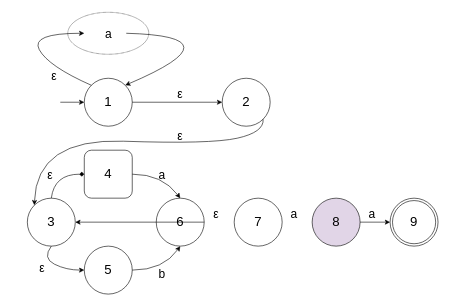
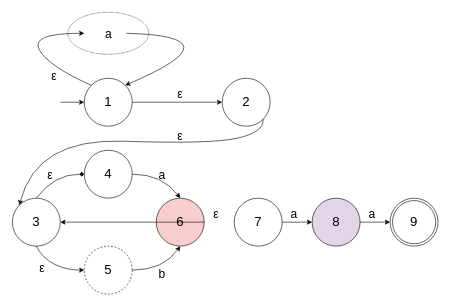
  <mxCell id="0" />
  <mxCell id="1" parent="0" />
  <mxCell id="2" value="" style="endArrow=classic;html=1;rounded=0;" edge="1" parent="1" target="3"><mxGeometry width="50" height="50" relative="1" as="geometry"><mxPoint x="100" y="170" as="sourcePoint" /><mxPoint x="160" y="170" as="targetPoint" /></mxGeometry></mxCell>
  <mxCell id="3" value="&lt;font style=&quot;font-size: 22px;&quot;&gt;1&lt;/font&gt;" style="ellipse;whiteSpace=wrap;html=1;aspect=fixed;" vertex="1" parent="1"><mxGeometry x="140" y="130" width="80" height="80" as="geometry" /></mxCell>
  <mxCell id="4" value="" style="endArrow=classic;html=1;rounded=0;exitX=1;exitY=0.5;exitDx=0;exitDy=0;entryX=0;entryY=0.5;entryDx=0;entryDy=0;" edge="1" parent="1" target="10"><mxGeometry width="50" height="50" relative="1" as="geometry"><mxPoint x="220" y="170" as="sourcePoint" /><mxPoint x="340" y="170" as="targetPoint" /></mxGeometry></mxCell>
  <mxCell id="5" value="&lt;font style=&quot;font-size: 20px;&quot;&gt;ε&lt;/font&gt;" style="text;html=1;strokeColor=none;fillColor=none;align=center;verticalAlign=middle;whiteSpace=wrap;rounded=0;" vertex="1" parent="1"><mxGeometry x="270" y="140" width="60" height="30" as="geometry" /></mxCell>
  <mxCell id="6" value="&lt;font style=&quot;font-size: 20px;&quot;&gt;a&lt;/font&gt;" style="ellipse;whiteSpace=wrap;html=1;strokeColor=default;dashed=1;dashPattern=1 1;fillColor=none;" vertex="1" parent="1"><mxGeometry x="112.5" y="20" width="135" height="70" as="geometry" /></mxCell>
  <mxCell id="7" value="" style="curved=1;endArrow=classic;html=1;rounded=0;exitX=0;exitY=0;exitDx=0;exitDy=0;" edge="1" parent="1" source="3"><mxGeometry width="50" height="50" relative="1" as="geometry"><mxPoint x="560" y="120" as="sourcePoint" /><mxPoint x="140" y="55" as="targetPoint" /><Array as="points"><mxPoint x="80" y="110" /><mxPoint x="50" y="55" /></Array></mxGeometry></mxCell>
  <mxCell id="8" value="" style="curved=1;endArrow=classic;html=1;rounded=0;entryX=1;entryY=0;entryDx=0;entryDy=0;" edge="1" parent="1" target="3"><mxGeometry width="50" height="50" relative="1" as="geometry"><mxPoint x="210" y="55" as="sourcePoint" /><mxPoint x="610" y="70" as="targetPoint" /><Array as="points"><mxPoint x="400" y="60" /></Array></mxGeometry></mxCell>
  <mxCell id="9" value="&lt;font style=&quot;font-size: 20px;&quot;&gt;ε&lt;/font&gt;" style="text;html=1;strokeColor=none;fillColor=none;align=center;verticalAlign=middle;whiteSpace=wrap;rounded=0;" vertex="1" parent="1"><mxGeometry x="60" y="110" width="60" height="30" as="geometry" /></mxCell>
  <mxCell id="10" value="&lt;font style=&quot;font-size: 22px;&quot;&gt;2&lt;/font&gt;" style="ellipse;whiteSpace=wrap;html=1;aspect=fixed;" vertex="1" parent="1"><mxGeometry x="370" y="130" width="80" height="80" as="geometry" /></mxCell>
- <mxCell id="11" value="&lt;font style=&quot;font-size: 22px;&quot;&gt;5&lt;/font&gt;" style="ellipse;whiteSpace=wrap;html=1;aspect=fixed;" vertex="1" parent="1"><mxGeometry x="140" y="410" width="80" height="80" as="geometry" /></mxCell>
- <mxCell id="12" value="&lt;font style=&quot;font-size: 22px;&quot;&gt;4&lt;/font&gt;" style="whiteSpace=wrap;html=1;aspect=fixed;rounded=1;" vertex="1" parent="1"><mxGeometry x="140" y="250" width="80" height="80" as="geometry" /></mxCell>
- <mxCell id="13" value="&lt;font style=&quot;font-size: 22px;&quot;&gt;3&lt;/font&gt;" style="ellipse;whiteSpace=wrap;html=1;aspect=fixed;" vertex="1" parent="1"><mxGeometry x="45" y="330" width="80" height="80" as="geometry" /></mxCell>
- <mxCell id="14" value="&lt;font style=&quot;font-size: 22px;&quot;&gt;6&lt;/font&gt;" style="ellipse;whiteSpace=wrap;html=1;aspect=fixed;" vertex="1" parent="1"><mxGeometry x="260" y="330" width="80" height="80" as="geometry" /></mxCell>
+ <mxCell id="11" value="&lt;font style=&quot;font-size: 22px;&quot;&gt;5&lt;/font&gt;" style="ellipse;whiteSpace=wrap;html=1;aspect=fixed;dashed=1;" vertex="1" parent="1"><mxGeometry x="140" y="410" width="80" height="80" as="geometry" /></mxCell>
+ <mxCell id="12" value="&lt;font style=&quot;font-size: 22px;&quot;&gt;4&lt;/font&gt;" style="ellipse;whiteSpace=wrap;html=1;aspect=fixed;" vertex="1" parent="1"><mxGeometry x="140" y="250" width="80" height="80" as="geometry" /></mxCell>
+ <mxCell id="13" value="&lt;font style=&quot;font-size: 22px;&quot;&gt;3&lt;/font&gt;" style="ellipse;whiteSpace=wrap;html=1;aspect=fixed;" vertex="1" parent="1"><mxGeometry x="20" y="330" width="80" height="80" as="geometry" /></mxCell>
+ <mxCell id="14" value="&lt;font style=&quot;font-size: 22px;&quot;&gt;6&lt;/font&gt;" style="ellipse;whiteSpace=wrap;html=1;aspect=fixed;fillColor=#f8cecc;" vertex="1" parent="1"><mxGeometry x="260" y="330" width="80" height="80" as="geometry" /></mxCell>
  <mxCell id="15" value="" style="curved=1;endArrow=classic;html=1;rounded=0;entryX=0;entryY=0;entryDx=0;entryDy=0;exitX=1;exitY=1;exitDx=0;exitDy=0;" edge="1" parent="1" source="10" target="13"><mxGeometry width="50" height="50" relative="1" as="geometry"><mxPoint x="650" y="410" as="sourcePoint" /><mxPoint x="280" y="460" as="targetPoint" /><Array as="points"><mxPoint x="440" y="220" /><mxPoint x="350" y="240" /><mxPoint x="60" y="230" /></Array></mxGeometry></mxCell>
  <mxCell id="16" value="" style="curved=1;endArrow=classic;html=1;rounded=0;exitX=0.5;exitY=1;exitDx=0;exitDy=0;entryX=0;entryY=0.5;entryDx=0;entryDy=0;" edge="1" parent="1" source="13" target="11"><mxGeometry width="50" height="50" relative="1" as="geometry"><mxPoint x="220" y="480" as="sourcePoint" /><mxPoint x="270" y="430" as="targetPoint" /><Array as="points"><mxPoint x="70" y="430" /><mxPoint x="110" y="450" /></Array></mxGeometry></mxCell>
  <mxCell id="17" value="" style="curved=1;endArrow=classic;html=1;rounded=0;exitX=1;exitY=0.5;exitDx=0;exitDy=0;entryX=0.5;entryY=1;entryDx=0;entryDy=0;" edge="1" parent="1" source="11" target="14"><mxGeometry width="50" height="50" relative="1" as="geometry"><mxPoint x="220" y="480" as="sourcePoint" /><mxPoint x="270" y="430" as="targetPoint" /><Array as="points"><mxPoint x="272" y="450" /></Array></mxGeometry></mxCell>
  <mxCell id="18" value="" style="curved=1;endArrow=diamond;html=1;rounded=0;exitX=0.5;exitY=0;exitDx=0;exitDy=0;entryX=0;entryY=0.5;entryDx=0;entryDy=0;" edge="1" parent="1" source="13" target="12"><mxGeometry width="50" height="50" relative="1" as="geometry"><mxPoint x="220" y="480" as="sourcePoint" /><mxPoint x="270" y="430" as="targetPoint" /><Array as="points"><mxPoint x="90" y="290" /></Array></mxGeometry></mxCell>
  <mxCell id="19" value="" style="curved=1;endArrow=classic;html=1;rounded=0;exitX=1;exitY=0.5;exitDx=0;exitDy=0;entryX=0.5;entryY=0;entryDx=0;entryDy=0;" edge="1" parent="1" source="12" target="14"><mxGeometry width="50" height="50" relative="1" as="geometry"><mxPoint x="220" y="480" as="sourcePoint" /><mxPoint x="270" y="430" as="targetPoint" /><Array as="points"><mxPoint x="270" y="290" /></Array></mxGeometry></mxCell>
  <mxCell id="20" value="&lt;font style=&quot;font-size: 20px;&quot;&gt;ε&lt;/font&gt;" style="text;html=1;strokeColor=none;fillColor=none;align=center;verticalAlign=middle;whiteSpace=wrap;rounded=0;" vertex="1" parent="1"><mxGeometry x="270" y="210" width="60" height="30" as="geometry" /></mxCell>
  <mxCell id="21" value="&lt;font style=&quot;font-size: 20px;&quot;&gt;b&lt;/font&gt;" style="text;html=1;strokeColor=none;fillColor=none;align=center;verticalAlign=middle;whiteSpace=wrap;rounded=0;" vertex="1" parent="1"><mxGeometry x="240" y="440" width="60" height="30" as="geometry" /></mxCell>
  <mxCell id="22" value="&lt;font style=&quot;font-size: 20px;&quot;&gt;a&lt;/font&gt;" style="text;html=1;strokeColor=none;fillColor=none;align=center;verticalAlign=middle;whiteSpace=wrap;rounded=0;" vertex="1" parent="1"><mxGeometry x="240" y="275" width="60" height="30" as="geometry" /></mxCell>
  <mxCell id="23" value="&lt;font style=&quot;font-size: 20px;&quot;&gt;ε&lt;/font&gt;" style="text;html=1;strokeColor=none;fillColor=none;align=center;verticalAlign=middle;whiteSpace=wrap;rounded=0;" vertex="1" parent="1"><mxGeometry x="52.5" y="275" width="60" height="30" as="geometry" /></mxCell>
  <mxCell id="24" value="&lt;font style=&quot;font-size: 20px;&quot;&gt;ε&lt;/font&gt;" style="text;html=1;strokeColor=none;fillColor=none;align=center;verticalAlign=middle;whiteSpace=wrap;rounded=0;" vertex="1" parent="1"><mxGeometry x="40" y="430" width="60" height="30" as="geometry" /></mxCell>
  <mxCell id="25" value="" style="endArrow=classic;html=1;rounded=0;exitX=1;exitY=0.5;exitDx=0;exitDy=0;" edge="1" parent="1" source="14" target="13"><mxGeometry width="50" height="50" relative="1" as="geometry"><mxPoint x="570" y="320" as="sourcePoint" /><mxPoint x="400" y="370" as="targetPoint" /></mxGeometry></mxCell>
  <mxCell id="26" value="&lt;font style=&quot;font-size: 22px;&quot;&gt;7&lt;/font&gt;" style="ellipse;whiteSpace=wrap;html=1;aspect=fixed;" vertex="1" parent="1"><mxGeometry x="390" y="330" width="80" height="80" as="geometry" /></mxCell>
  <mxCell id="27" value="&lt;font style=&quot;font-size: 22px;&quot;&gt;8&lt;/font&gt;" style="ellipse;whiteSpace=wrap;html=1;aspect=fixed;fillColor=#e1d5e7;" vertex="1" parent="1"><mxGeometry x="520" y="330" width="80" height="80" as="geometry" /></mxCell>
+ <mxCell id="28" value="" style="endArrow=classic;html=1;rounded=0;exitX=1;exitY=0.5;exitDx=0;exitDy=0;entryX=0;entryY=0.5;entryDx=0;entryDy=0;" edge="1" parent="1" source="26" target="27"><mxGeometry width="50" height="50" relative="1" as="geometry"><mxPoint x="570" y="320" as="sourcePoint" /><mxPoint x="620" y="270" as="targetPoint" /></mxGeometry></mxCell>
  <mxCell id="29" value="&lt;font style=&quot;font-size: 20px;&quot;&gt;ε&lt;/font&gt;" style="text;html=1;strokeColor=none;fillColor=none;align=center;verticalAlign=middle;whiteSpace=wrap;rounded=0;" vertex="1" parent="1"><mxGeometry x="330" y="340" width="60" height="30" as="geometry" /></mxCell>
  <mxCell id="30" value="&lt;font style=&quot;font-size: 20px;&quot;&gt;a&lt;/font&gt;" style="text;html=1;strokeColor=none;fillColor=none;align=center;verticalAlign=middle;whiteSpace=wrap;rounded=0;" vertex="1" parent="1"><mxGeometry x="460" y="340" width="60" height="30" as="geometry" /></mxCell>
  <mxCell id="31" value="" style="endArrow=classic;html=1;rounded=0;exitX=1;exitY=0.5;exitDx=0;exitDy=0;entryX=0;entryY=0.5;entryDx=0;entryDy=0;" edge="1" parent="1" source="27"><mxGeometry width="50" height="50" relative="1" as="geometry"><mxPoint x="570" y="320" as="sourcePoint" /><mxPoint x="650" y="370" as="targetPoint" /></mxGeometry></mxCell>
  <mxCell id="32" value="&lt;font style=&quot;font-size: 22px;&quot;&gt;9&lt;/font&gt;" style="ellipse;shape=doubleEllipse;whiteSpace=wrap;html=1;aspect=fixed;" vertex="1" parent="1"><mxGeometry x="650" y="330" width="80" height="80" as="geometry" /></mxCell>
  <mxCell id="33" value="&lt;font style=&quot;font-size: 20px;&quot;&gt;a&lt;/font&gt;" style="text;html=1;strokeColor=none;fillColor=none;align=center;verticalAlign=middle;whiteSpace=wrap;rounded=0;" vertex="1" parent="1"><mxGeometry x="590" y="340" width="60" height="30" as="geometry" /></mxCell>
